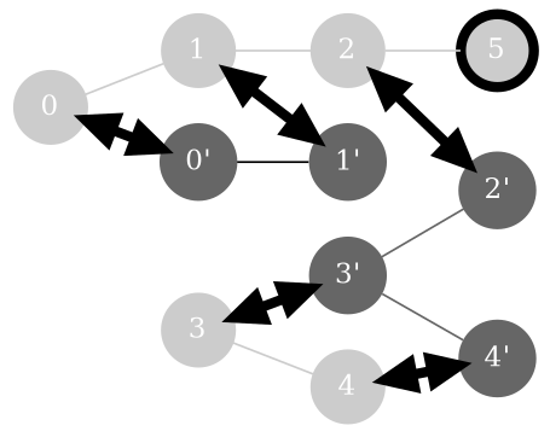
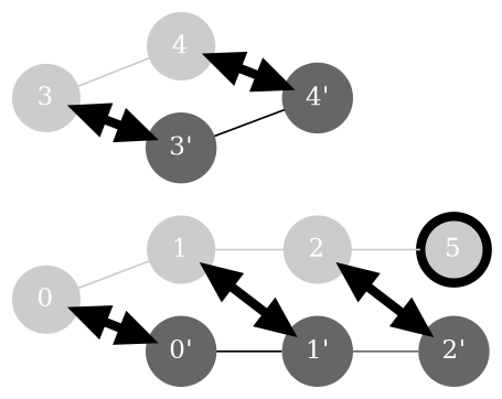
  digraph {
    rankdir=LR
    node [color=gray80 fontcolor=white shape=circle style=filled]
    edge [arrowsize=1.4 color=black dir=none]
    0
    1
    "0'" [color=gray40]
    2
    "1'" [color=gray40]
    5 [color=black fillcolor=gray80 penwidth=5]
    "2'" [color=gray40]
    3
    4
    "3'" [color=gray40]
    "4'" [color=gray40]
    0 -> 1 [color=gray80]
    0 -> "0'" [dir=both penwidth=5]
    1 -> 2 [color=gray80]
    1 -> "1'" [dir=both penwidth=5]
    "0'" -> "1'"
    2 -> 5 [color=gray80]
    2 -> "2'" [dir=both penwidth=5]
-   "3'" -> "2'" [color=gray40]
+   "1'" -> "2'" [color=gray40]
    3 -> 4 [color=gray80]
    3 -> "3'" [dir=both penwidth=5]
    4 -> "4'" [dir=both penwidth=5]
-   "3'" -> "4'" [color=gray40]
+   "3'" -> "4'"
  }
